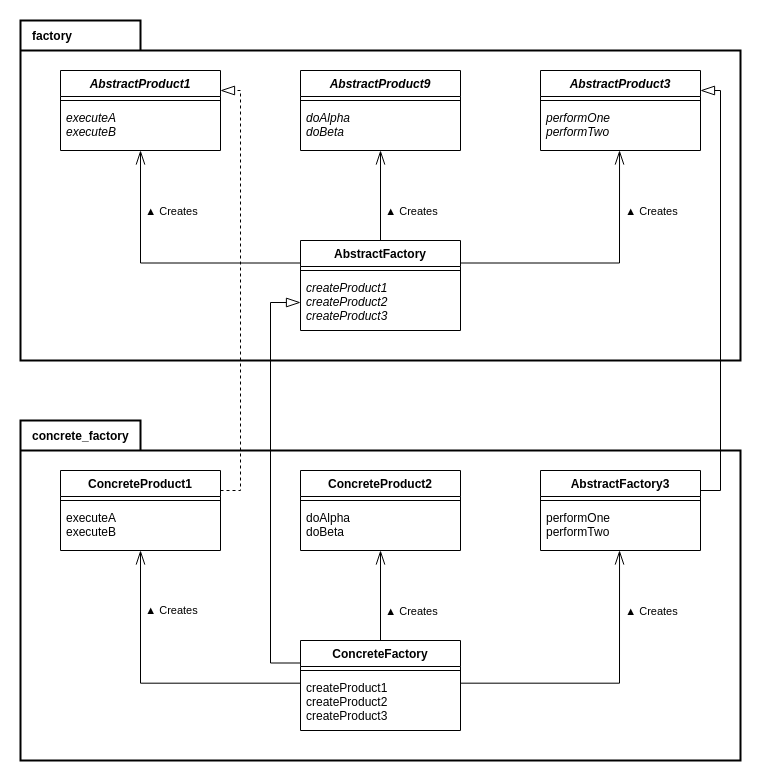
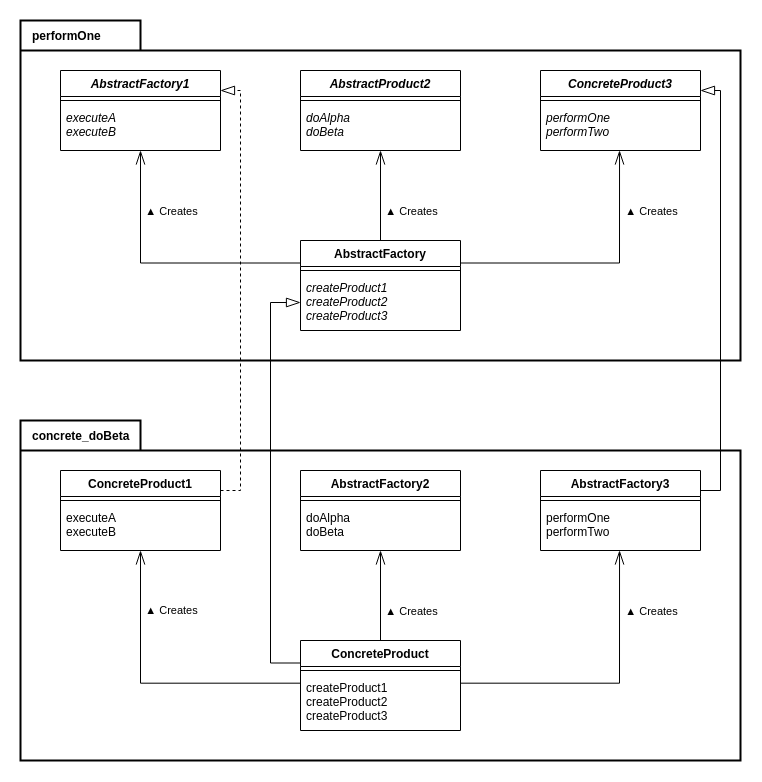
  <mxCell id="0" />
  <mxCell id="1" parent="0" />
- <mxCell id="2" value="factory" style="shape=folder;fontStyle=1;spacingTop=2;tabWidth=120;tabHeight=30;tabPosition=left;html=1;labelBackgroundColor=none;fillColor=none;strokeWidth=2;align=left;verticalAlign=top;spacingLeft=10;" vertex="1" parent="1"><mxGeometry x="20" y="20" width="720" height="340" as="geometry" /></mxCell>
- <mxCell id="3" value="AbstractProduct9" style="swimlane;fontStyle=3;align=center;verticalAlign=top;childLayout=stackLayout;horizontal=1;startSize=26;horizontalStack=0;resizeParent=1;resizeParentMax=0;resizeLast=0;collapsible=1;marginBottom=0;labelBackgroundColor=none;strokeColor=#000000;strokeWidth=1;fillColor=none;fontColor=#000000;" vertex="1" parent="1"><mxGeometry x="300" y="70" width="160" height="80" as="geometry" /></mxCell>
+ <mxCell id="2" value="performOne" style="shape=folder;fontStyle=1;spacingTop=2;tabWidth=120;tabHeight=30;tabPosition=left;html=1;labelBackgroundColor=none;fillColor=none;strokeWidth=2;align=left;verticalAlign=top;spacingLeft=10;" vertex="1" parent="1"><mxGeometry x="20" y="20" width="720" height="340" as="geometry" /></mxCell>
+ <mxCell id="3" value="AbstractProduct2" style="swimlane;fontStyle=3;align=center;verticalAlign=top;childLayout=stackLayout;horizontal=1;startSize=26;horizontalStack=0;resizeParent=1;resizeParentMax=0;resizeLast=0;collapsible=1;marginBottom=0;labelBackgroundColor=none;strokeColor=#000000;strokeWidth=1;fillColor=none;fontColor=#000000;" vertex="1" parent="1"><mxGeometry x="300" y="70" width="160" height="80" as="geometry" /></mxCell>
  <mxCell id="4" value="" style="line;strokeWidth=1;fillColor=none;align=left;verticalAlign=middle;spacingTop=-1;spacingLeft=3;spacingRight=3;rotatable=0;labelPosition=right;points=[];portConstraint=eastwest;" vertex="1" parent="3"><mxGeometry y="26" width="160" height="8" as="geometry" /></mxCell>
  <mxCell id="5" value="doAlpha&#10;doBeta" style="text;strokeColor=none;fillColor=none;align=left;verticalAlign=top;spacingLeft=4;spacingRight=4;overflow=hidden;rotatable=0;points=[[0,0.5],[1,0.5]];portConstraint=eastwest;fontStyle=2" vertex="1" parent="3"><mxGeometry y="34" width="160" height="46" as="geometry" /></mxCell>
- <mxCell id="6" value="AbstractProduct1" style="swimlane;fontStyle=3;align=center;verticalAlign=top;childLayout=stackLayout;horizontal=1;startSize=26;horizontalStack=0;resizeParent=1;resizeParentMax=0;resizeLast=0;collapsible=1;marginBottom=0;labelBackgroundColor=none;strokeColor=#000000;strokeWidth=1;fillColor=none;fontColor=#000000;" vertex="1" parent="1"><mxGeometry x="60" y="70" width="160" height="80" as="geometry" /></mxCell>
+ <mxCell id="6" value="AbstractFactory1" style="swimlane;fontStyle=3;align=center;verticalAlign=top;childLayout=stackLayout;horizontal=1;startSize=26;horizontalStack=0;resizeParent=1;resizeParentMax=0;resizeLast=0;collapsible=1;marginBottom=0;labelBackgroundColor=none;strokeColor=#000000;strokeWidth=1;fillColor=none;fontColor=#000000;" vertex="1" parent="1"><mxGeometry x="60" y="70" width="160" height="80" as="geometry" /></mxCell>
  <mxCell id="7" value="" style="line;strokeWidth=1;fillColor=none;align=left;verticalAlign=middle;spacingTop=-1;spacingLeft=3;spacingRight=3;rotatable=0;labelPosition=right;points=[];portConstraint=eastwest;" vertex="1" parent="6"><mxGeometry y="26" width="160" height="8" as="geometry" /></mxCell>
  <mxCell id="8" value="executeA&#10;executeB" style="text;strokeColor=none;fillColor=none;align=left;verticalAlign=top;spacingLeft=4;spacingRight=4;overflow=hidden;rotatable=0;points=[[0,0.5],[1,0.5]];portConstraint=eastwest;fontStyle=2" vertex="1" parent="6"><mxGeometry y="34" width="160" height="46" as="geometry" /></mxCell>
- <mxCell id="9" value="AbstractProduct3" style="swimlane;fontStyle=3;align=center;verticalAlign=top;childLayout=stackLayout;horizontal=1;startSize=26;horizontalStack=0;resizeParent=1;resizeParentMax=0;resizeLast=0;collapsible=1;marginBottom=0;labelBackgroundColor=none;strokeColor=#000000;strokeWidth=1;fillColor=none;fontColor=#000000;" vertex="1" parent="1"><mxGeometry x="540" y="70" width="160" height="80" as="geometry" /></mxCell>
+ <mxCell id="9" value="ConcreteProduct3" style="swimlane;fontStyle=3;align=center;verticalAlign=top;childLayout=stackLayout;horizontal=1;startSize=26;horizontalStack=0;resizeParent=1;resizeParentMax=0;resizeLast=0;collapsible=1;marginBottom=0;labelBackgroundColor=none;strokeColor=#000000;strokeWidth=1;fillColor=none;fontColor=#000000;" vertex="1" parent="1"><mxGeometry x="540" y="70" width="160" height="80" as="geometry" /></mxCell>
  <mxCell id="10" value="" style="line;strokeWidth=1;fillColor=none;align=left;verticalAlign=middle;spacingTop=-1;spacingLeft=3;spacingRight=3;rotatable=0;labelPosition=right;points=[];portConstraint=eastwest;" vertex="1" parent="9"><mxGeometry y="26" width="160" height="8" as="geometry" /></mxCell>
  <mxCell id="11" value="performOne&#10;performTwo" style="text;strokeColor=none;fillColor=none;align=left;verticalAlign=top;spacingLeft=4;spacingRight=4;overflow=hidden;rotatable=0;points=[[0,0.5],[1,0.5]];portConstraint=eastwest;fontStyle=2" vertex="1" parent="9"><mxGeometry y="34" width="160" height="46" as="geometry" /></mxCell>
  <mxCell id="12" style="edgeStyle=orthogonalEdgeStyle;rounded=0;orthogonalLoop=1;jettySize=auto;html=1;exitX=0;exitY=0.25;exitDx=0;exitDy=0;labelBackgroundColor=none;startArrow=none;startFill=0;startSize=12;endArrow=openThin;endFill=0;endSize=12;fontColor=#000000;entryX=0.5;entryY=1;entryDx=0;entryDy=0;entryPerimeter=0;" edge="1" parent="1" source="18" target="8"><mxGeometry relative="1" as="geometry" /></mxCell>
  <mxCell id="13" value="▲ Creates" style="edgeLabel;html=1;align=center;verticalAlign=middle;resizable=0;points=[];fontColor=#000000;labelBackgroundColor=none;" vertex="1" connectable="0" parent="12"><mxGeometry x="0.174" y="-44" relative="1" as="geometry"><mxPoint x="-14" y="-52.5" as="offset" /></mxGeometry></mxCell>
  <mxCell id="14" style="edgeStyle=orthogonalEdgeStyle;rounded=0;orthogonalLoop=1;jettySize=auto;html=1;exitX=0.5;exitY=0;exitDx=0;exitDy=0;entryX=0.5;entryY=1;entryDx=0;entryDy=0;entryPerimeter=0;labelBackgroundColor=none;startArrow=none;startFill=0;startSize=12;endArrow=openThin;endFill=0;endSize=12;strokeColor=#000000;fontColor=#000000;" edge="1" parent="1" source="18" target="5"><mxGeometry relative="1" as="geometry" /></mxCell>
  <mxCell id="15" value="▲ Creates" style="edgeLabel;html=1;align=center;verticalAlign=middle;resizable=0;points=[];fontColor=#000000;labelBackgroundColor=none;" vertex="1" connectable="0" parent="14"><mxGeometry x="-0.378" relative="1" as="geometry"><mxPoint x="30" y="-2" as="offset" /></mxGeometry></mxCell>
  <mxCell id="16" style="edgeStyle=orthogonalEdgeStyle;rounded=0;orthogonalLoop=1;jettySize=auto;html=1;exitX=1;exitY=0.25;exitDx=0;exitDy=0;entryX=0.494;entryY=1;entryDx=0;entryDy=0;entryPerimeter=0;labelBackgroundColor=none;startArrow=none;startFill=0;startSize=12;endArrow=openThin;endFill=0;endSize=12;strokeColor=#000000;fontColor=#000000;" edge="1" parent="1" source="18" target="11"><mxGeometry relative="1" as="geometry" /></mxCell>
  <mxCell id="17" value="▲ Creates" style="edgeLabel;html=1;align=center;verticalAlign=middle;resizable=0;points=[];fontColor=#000000;labelBackgroundColor=none;" vertex="1" connectable="0" parent="16"><mxGeometry x="0.024" relative="1" as="geometry"><mxPoint x="51" y="-52.5" as="offset" /></mxGeometry></mxCell>
  <mxCell id="18" value="AbstractFactory" style="swimlane;fontStyle=1;align=center;verticalAlign=top;childLayout=stackLayout;horizontal=1;startSize=26;horizontalStack=0;resizeParent=1;resizeParentMax=0;resizeLast=0;collapsible=1;marginBottom=0;labelBackgroundColor=none;strokeColor=#000000;strokeWidth=1;fillColor=none;fontColor=#000000;" vertex="1" parent="1"><mxGeometry x="300" y="240" width="160" height="90" as="geometry" /></mxCell>
  <mxCell id="19" value="" style="line;strokeWidth=1;fillColor=none;align=left;verticalAlign=middle;spacingTop=-1;spacingLeft=3;spacingRight=3;rotatable=0;labelPosition=right;points=[];portConstraint=eastwest;" vertex="1" parent="18"><mxGeometry y="26" width="160" height="8" as="geometry" /></mxCell>
  <mxCell id="20" value="createProduct1&#10;createProduct2&#10;createProduct3" style="text;strokeColor=none;fillColor=none;align=left;verticalAlign=top;spacingLeft=4;spacingRight=4;overflow=hidden;rotatable=0;points=[[0,0.5],[1,0.5]];portConstraint=eastwest;fontStyle=2" vertex="1" parent="18"><mxGeometry y="34" width="160" height="56" as="geometry" /></mxCell>
- <mxCell id="21" value="concrete_factory" style="shape=folder;fontStyle=1;spacingTop=2;tabWidth=120;tabHeight=30;tabPosition=left;html=1;labelBackgroundColor=none;fillColor=none;strokeWidth=2;align=left;verticalAlign=top;spacingLeft=10;" vertex="1" parent="1"><mxGeometry x="20" y="420" width="720" height="340" as="geometry" /></mxCell>
+ <mxCell id="21" value="concrete_doBeta" style="shape=folder;fontStyle=1;spacingTop=2;tabWidth=120;tabHeight=30;tabPosition=left;html=1;labelBackgroundColor=none;fillColor=none;strokeWidth=2;align=left;verticalAlign=top;spacingLeft=10;" vertex="1" parent="1"><mxGeometry x="20" y="420" width="720" height="340" as="geometry" /></mxCell>
  <mxCell id="22" style="edgeStyle=orthogonalEdgeStyle;rounded=0;orthogonalLoop=1;jettySize=auto;html=1;exitX=0.002;exitY=0.155;exitDx=0;exitDy=0;labelBackgroundColor=none;startArrow=none;startFill=0;startSize=12;endArrow=openThin;endFill=0;endSize=12;fontColor=#000000;entryX=0.5;entryY=1;entryDx=0;entryDy=0;entryPerimeter=0;exitPerimeter=0;" edge="1" parent="1" source="42" target="34"><mxGeometry relative="1" as="geometry" /></mxCell>
  <mxCell id="23" value="▲ Creates" style="edgeLabel;html=1;align=center;verticalAlign=middle;resizable=0;points=[];fontColor=#000000;labelBackgroundColor=none;" vertex="1" connectable="0" parent="22"><mxGeometry x="0.174" y="-44" relative="1" as="geometry"><mxPoint x="-14" y="-61.32" as="offset" /></mxGeometry></mxCell>
  <mxCell id="24" style="edgeStyle=orthogonalEdgeStyle;rounded=0;orthogonalLoop=1;jettySize=auto;html=1;exitX=0.5;exitY=0;exitDx=0;exitDy=0;entryX=0.5;entryY=1;entryDx=0;entryDy=0;entryPerimeter=0;labelBackgroundColor=none;startArrow=none;startFill=0;startSize=12;endArrow=openThin;endFill=0;endSize=12;strokeColor=#000000;fontColor=#000000;fontStyle=0" edge="1" parent="1" source="40" target="30"><mxGeometry relative="1" as="geometry" /></mxCell>
  <mxCell id="25" value="▲ Creates" style="edgeLabel;html=1;align=center;verticalAlign=middle;resizable=0;points=[];fontColor=#000000;labelBackgroundColor=none;fontStyle=0" vertex="1" connectable="0" parent="24"><mxGeometry x="-0.378" relative="1" as="geometry"><mxPoint x="30" y="-2" as="offset" /></mxGeometry></mxCell>
  <mxCell id="26" style="edgeStyle=orthogonalEdgeStyle;rounded=0;orthogonalLoop=1;jettySize=auto;html=1;entryX=0.494;entryY=1;entryDx=0;entryDy=0;entryPerimeter=0;labelBackgroundColor=none;startArrow=none;startFill=0;startSize=12;endArrow=openThin;endFill=0;endSize=12;strokeColor=#000000;fontColor=#000000;fontStyle=0;exitX=0.997;exitY=0.155;exitDx=0;exitDy=0;exitPerimeter=0;" edge="1" parent="1" source="42" target="38"><mxGeometry relative="1" as="geometry" /></mxCell>
  <mxCell id="27" value="▲ Creates" style="edgeLabel;html=1;align=center;verticalAlign=middle;resizable=0;points=[];fontColor=#000000;labelBackgroundColor=none;fontStyle=0" vertex="1" connectable="0" parent="26"><mxGeometry x="0.024" relative="1" as="geometry"><mxPoint x="41.31" y="-72.67" as="offset" /></mxGeometry></mxCell>
- <mxCell id="28" value="ConcreteProduct2" style="swimlane;fontStyle=1;align=center;verticalAlign=top;childLayout=stackLayout;horizontal=1;startSize=26;horizontalStack=0;resizeParent=1;resizeParentMax=0;resizeLast=0;collapsible=1;marginBottom=0;labelBackgroundColor=none;strokeColor=#000000;strokeWidth=1;fillColor=none;fontColor=#000000;" vertex="1" parent="1"><mxGeometry x="300" y="470" width="160" height="80" as="geometry" /></mxCell>
+ <mxCell id="28" value="AbstractFactory2" style="swimlane;fontStyle=1;align=center;verticalAlign=top;childLayout=stackLayout;horizontal=1;startSize=26;horizontalStack=0;resizeParent=1;resizeParentMax=0;resizeLast=0;collapsible=1;marginBottom=0;labelBackgroundColor=none;strokeColor=#000000;strokeWidth=1;fillColor=none;fontColor=#000000;" vertex="1" parent="1"><mxGeometry x="300" y="470" width="160" height="80" as="geometry" /></mxCell>
  <mxCell id="29" value="" style="line;strokeWidth=1;fillColor=none;align=left;verticalAlign=middle;spacingTop=-1;spacingLeft=3;spacingRight=3;rotatable=0;labelPosition=right;points=[];portConstraint=eastwest;fontStyle=0" vertex="1" parent="28"><mxGeometry y="26" width="160" height="8" as="geometry" /></mxCell>
  <mxCell id="30" value="doAlpha&#10;doBeta" style="text;strokeColor=none;fillColor=none;align=left;verticalAlign=top;spacingLeft=4;spacingRight=4;overflow=hidden;rotatable=0;points=[[0,0.5],[1,0.5]];portConstraint=eastwest;fontStyle=0" vertex="1" parent="28"><mxGeometry y="34" width="160" height="46" as="geometry" /></mxCell>
  <mxCell id="31" style="edgeStyle=orthogonalEdgeStyle;rounded=0;orthogonalLoop=1;jettySize=auto;html=1;exitX=1;exitY=0.25;exitDx=0;exitDy=0;entryX=1;entryY=0.25;entryDx=0;entryDy=0;labelBackgroundColor=none;startArrow=none;startFill=0;startSize=12;endArrow=blockThin;endFill=0;endSize=12;strokeColor=#000000;fontColor=#000000;dashed=1;" edge="1" parent="1" source="32" target="6"><mxGeometry relative="1" as="geometry" /></mxCell>
  <mxCell id="32" value="ConcreteProduct1" style="swimlane;fontStyle=1;align=center;verticalAlign=top;childLayout=stackLayout;horizontal=1;startSize=26;horizontalStack=0;resizeParent=1;resizeParentMax=0;resizeLast=0;collapsible=1;marginBottom=0;labelBackgroundColor=none;strokeColor=#000000;strokeWidth=1;fillColor=none;fontColor=#000000;" vertex="1" parent="1"><mxGeometry x="60" y="470" width="160" height="80" as="geometry" /></mxCell>
  <mxCell id="33" value="" style="line;strokeWidth=1;fillColor=none;align=left;verticalAlign=middle;spacingTop=-1;spacingLeft=3;spacingRight=3;rotatable=0;labelPosition=right;points=[];portConstraint=eastwest;" vertex="1" parent="32"><mxGeometry y="26" width="160" height="8" as="geometry" /></mxCell>
  <mxCell id="34" value="executeA&#10;executeB" style="text;strokeColor=none;fillColor=none;align=left;verticalAlign=top;spacingLeft=4;spacingRight=4;overflow=hidden;rotatable=0;points=[[0,0.5],[1,0.5]];portConstraint=eastwest;fontStyle=0" vertex="1" parent="32"><mxGeometry y="34" width="160" height="46" as="geometry" /></mxCell>
  <mxCell id="35" style="edgeStyle=orthogonalEdgeStyle;rounded=0;orthogonalLoop=1;jettySize=auto;html=1;exitX=1;exitY=0.25;exitDx=0;exitDy=0;entryX=1;entryY=0.25;entryDx=0;entryDy=0;labelBackgroundColor=none;startArrow=none;startFill=0;startSize=12;endArrow=blockThin;endFill=0;endSize=12;strokeColor=#000000;fontColor=#000000;" edge="1" parent="1" source="36" target="9"><mxGeometry relative="1" as="geometry" /></mxCell>
  <mxCell id="36" value="AbstractFactory3" style="swimlane;fontStyle=1;align=center;verticalAlign=top;childLayout=stackLayout;horizontal=1;startSize=26;horizontalStack=0;resizeParent=1;resizeParentMax=0;resizeLast=0;collapsible=1;marginBottom=0;labelBackgroundColor=none;strokeColor=#000000;strokeWidth=1;fillColor=none;fontColor=#000000;" vertex="1" parent="1"><mxGeometry x="540" y="470" width="160" height="80" as="geometry" /></mxCell>
  <mxCell id="37" value="" style="line;strokeWidth=1;fillColor=none;align=left;verticalAlign=middle;spacingTop=-1;spacingLeft=3;spacingRight=3;rotatable=0;labelPosition=right;points=[];portConstraint=eastwest;fontStyle=0" vertex="1" parent="36"><mxGeometry y="26" width="160" height="8" as="geometry" /></mxCell>
  <mxCell id="38" value="performOne&#10;performTwo" style="text;strokeColor=none;fillColor=none;align=left;verticalAlign=top;spacingLeft=4;spacingRight=4;overflow=hidden;rotatable=0;points=[[0,0.5],[1,0.5]];portConstraint=eastwest;fontStyle=0" vertex="1" parent="36"><mxGeometry y="34" width="160" height="46" as="geometry" /></mxCell>
  <mxCell id="39" style="edgeStyle=orthogonalEdgeStyle;rounded=0;orthogonalLoop=1;jettySize=auto;html=1;exitX=0;exitY=0.25;exitDx=0;exitDy=0;entryX=0;entryY=0.5;entryDx=0;entryDy=0;labelBackgroundColor=none;startArrow=none;startFill=0;startSize=12;endArrow=blockThin;endFill=0;endSize=12;strokeColor=#000000;fontColor=#000000;" edge="1" parent="1" source="40" target="20"><mxGeometry relative="1" as="geometry" /></mxCell>
- <mxCell id="40" value="ConcreteFactory" style="swimlane;fontStyle=1;align=center;verticalAlign=top;childLayout=stackLayout;horizontal=1;startSize=26;horizontalStack=0;resizeParent=1;resizeParentMax=0;resizeLast=0;collapsible=1;marginBottom=0;labelBackgroundColor=none;strokeColor=#000000;strokeWidth=1;fillColor=none;fontColor=#000000;" vertex="1" parent="1"><mxGeometry x="300" y="640" width="160" height="90" as="geometry" /></mxCell>
+ <mxCell id="40" value="ConcreteProduct" style="swimlane;fontStyle=1;align=center;verticalAlign=top;childLayout=stackLayout;horizontal=1;startSize=26;horizontalStack=0;resizeParent=1;resizeParentMax=0;resizeLast=0;collapsible=1;marginBottom=0;labelBackgroundColor=none;strokeColor=#000000;strokeWidth=1;fillColor=none;fontColor=#000000;" vertex="1" parent="1"><mxGeometry x="300" y="640" width="160" height="90" as="geometry" /></mxCell>
  <mxCell id="41" value="" style="line;strokeWidth=1;fillColor=none;align=left;verticalAlign=middle;spacingTop=-1;spacingLeft=3;spacingRight=3;rotatable=0;labelPosition=right;points=[];portConstraint=eastwest;fontStyle=0" vertex="1" parent="40"><mxGeometry y="26" width="160" height="8" as="geometry" /></mxCell>
  <mxCell id="42" value="createProduct1&#10;createProduct2&#10;createProduct3" style="text;strokeColor=none;fillColor=none;align=left;verticalAlign=top;spacingLeft=4;spacingRight=4;overflow=hidden;rotatable=0;points=[[0,0.5],[1,0.5]];portConstraint=eastwest;fontStyle=0" vertex="1" parent="40"><mxGeometry y="34" width="160" height="56" as="geometry" /></mxCell>
